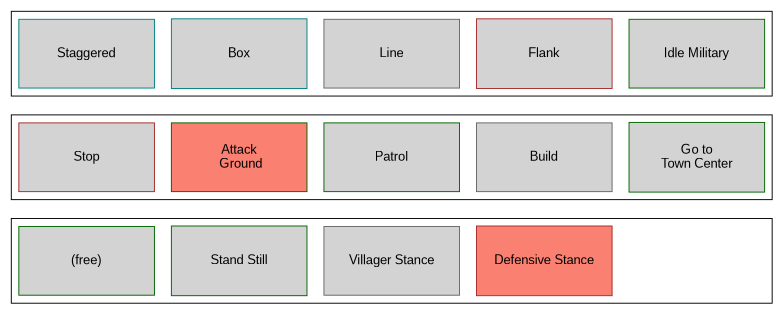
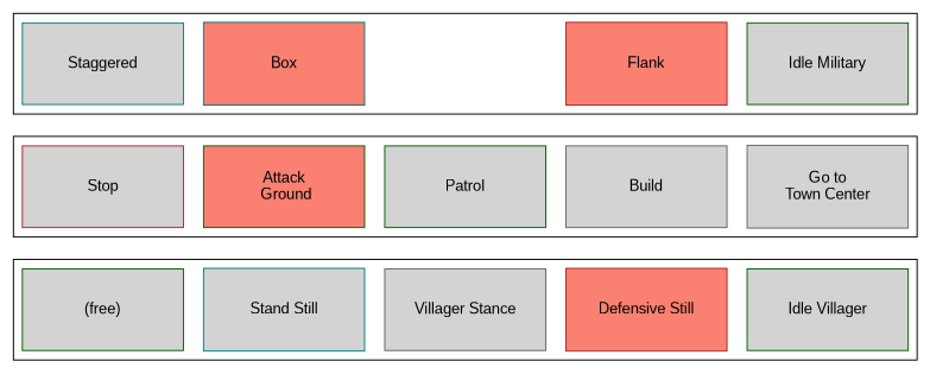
  digraph {
    node [autosize=false color=darkgreen fillcolor=lightgrey fixedsize=true fontname=Arial shape=record style=filled]
    edge [style=invis]
    n1 [height=1 label="Idle Military" width=2]
-   n2 [color=brown height=1 label=Flank width=2]
-   n3 [color=gray40 height=1 label=Line width=2]
-   n4 [color=teal height=1 label=Box width=2]
+   n2 [color=brown fillcolor=salmon height=1 label=Flank width=2]
+   n4 [color=teal fillcolor=salmon height=1 label=Box width=2]
    n5 [color=teal height=1 label=Staggered width=2]
-   n6 [height=1 label="Go to\nTown Center" width=2]
+   n6 [color=gray40 height=1 label="Go to\nTown Center" width=2]
    n7 [color=gray40 height=1 label=Build width=2]
    n8 [height=1 label=Patrol width=2]
    n9 [fillcolor=salmon height=1 label="Attack\n Ground" width=2]
    n10 [color=brown height=1 label=Stop width=2]
-   n12 [color=brown fillcolor=salmon height=1 label="Defensive Stance" width=2]
+   n11 [height=1 label="Idle Villager" width=2]
+   n12 [color=brown fillcolor=salmon height=1 label="Defensive Still" width=2]
    n13 [color=gray40 height=1 label="Villager Stance" width=2]
-   n14 [height=1 label="Stand Still" width=2]
+   n14 [color=teal height=1 label="Stand Still" width=2]
    n15 [height=1 label="(free)" width=2]
    subgraph cluster_1 {
      n1
      n2
-     n3
      n4
      n5
    }
    subgraph cluster_2 {
      n6
      n7
      n8
      n9
      n10
    }
    subgraph cluster_3 {
+     n11
      n12
      n13
      n14
      n15
    }
    n5 -> n10
+   n6 -> n11
  }
